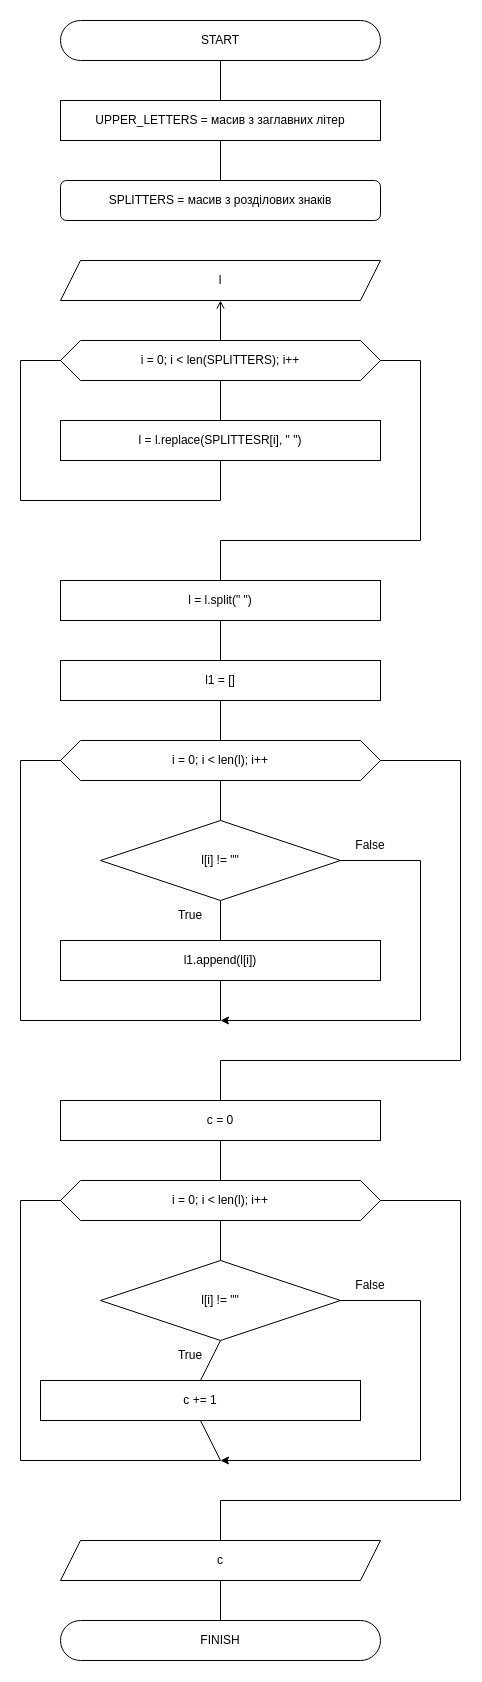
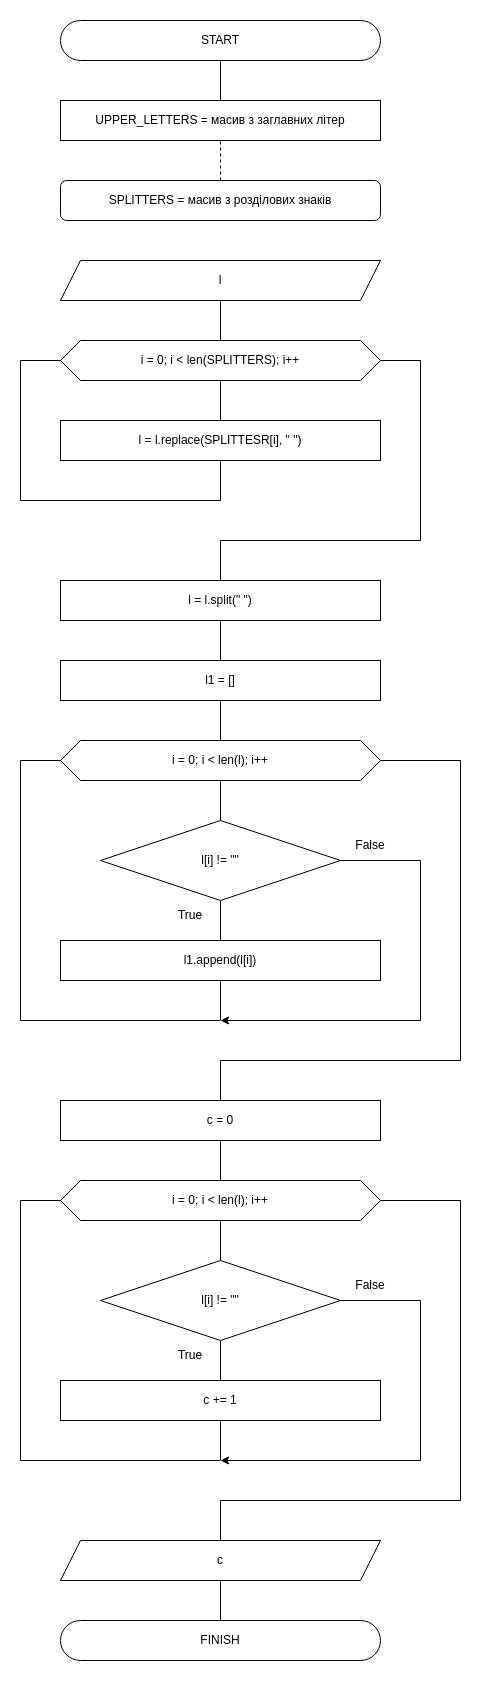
  <mxCell id="0" />
  <mxCell id="1" parent="0" />
  <mxCell id="2" value="START" style="rounded=1;whiteSpace=wrap;html=1;arcSize=50;" vertex="1" parent="1"><mxGeometry x="60" y="20" width="320" height="40" as="geometry" /></mxCell>
  <mxCell id="3" value="FINISH" style="rounded=1;whiteSpace=wrap;html=1;arcSize=50;" vertex="1" parent="1"><mxGeometry x="60" y="1620" width="320" height="40" as="geometry" /></mxCell>
  <mxCell id="4" value="UPPER_LETTERS = масив з заглавних літер" style="rounded=0;whiteSpace=wrap;html=1;" vertex="1" parent="1"><mxGeometry x="60" y="100" width="320" height="40" as="geometry" /></mxCell>
  <mxCell id="5" value="l" style="shape=parallelogram;perimeter=parallelogramPerimeter;whiteSpace=wrap;html=1;fixedSize=1;" vertex="1" parent="1"><mxGeometry x="60" y="260" width="320" height="40" as="geometry" /></mxCell>
  <mxCell id="6" value="SPLITTERS = масив з розділових знаків" style="whiteSpace=wrap;html=1;rounded=1;" vertex="1" parent="1"><mxGeometry x="60" y="180" width="320" height="40" as="geometry" /></mxCell>
  <mxCell id="7" value="i = 0; i &amp;lt; len(SPLITTERS); i++" style="shape=hexagon;perimeter=hexagonPerimeter2;whiteSpace=wrap;html=1;fixedSize=1;" vertex="1" parent="1"><mxGeometry x="60" y="340" width="320" height="40" as="geometry" /></mxCell>
  <mxCell id="8" value="l = l.replace(SPLITTESR[i], &quot; &quot;)" style="rounded=0;whiteSpace=wrap;html=1;" vertex="1" parent="1"><mxGeometry x="60" y="420" width="320" height="40" as="geometry" /></mxCell>
  <mxCell id="9" value="l1 = []" style="rounded=0;whiteSpace=wrap;html=1;" vertex="1" parent="1"><mxGeometry x="60" y="660" width="320" height="40" as="geometry" /></mxCell>
  <mxCell id="10" value="i = 0; i &amp;lt; len(l); i++" style="shape=hexagon;perimeter=hexagonPerimeter2;whiteSpace=wrap;html=1;fixedSize=1;" vertex="1" parent="1"><mxGeometry x="60" y="740" width="320" height="40" as="geometry" /></mxCell>
  <mxCell id="11" value="l = l.split(&quot; &quot;)" style="rounded=0;whiteSpace=wrap;html=1;" vertex="1" parent="1"><mxGeometry x="60" y="580" width="320" height="40" as="geometry" /></mxCell>
  <mxCell id="12" value="l[i] != &quot;&quot;" style="rhombus;whiteSpace=wrap;html=1;" vertex="1" parent="1"><mxGeometry x="100" y="820" width="240" height="80" as="geometry" /></mxCell>
  <mxCell id="13" value="True" style="text;html=1;strokeColor=none;fillColor=none;align=center;verticalAlign=middle;whiteSpace=wrap;rounded=0;" vertex="1" parent="1"><mxGeometry x="160" y="900" width="60" height="30" as="geometry" /></mxCell>
  <mxCell id="14" value="False" style="text;html=1;strokeColor=none;fillColor=none;align=center;verticalAlign=middle;whiteSpace=wrap;rounded=0;" vertex="1" parent="1"><mxGeometry x="340" y="830" width="60" height="30" as="geometry" /></mxCell>
  <mxCell id="15" value="l1.append(l[i])" style="rounded=0;whiteSpace=wrap;html=1;" vertex="1" parent="1"><mxGeometry x="60" y="940" width="320" height="40" as="geometry" /></mxCell>
  <mxCell id="16" value="c = 0" style="rounded=0;whiteSpace=wrap;html=1;" vertex="1" parent="1"><mxGeometry x="60" y="1100" width="320" height="40" as="geometry" /></mxCell>
  <mxCell id="17" value="i = 0; i &amp;lt; len(l); i++" style="shape=hexagon;perimeter=hexagonPerimeter2;whiteSpace=wrap;html=1;fixedSize=1;" vertex="1" parent="1"><mxGeometry x="60" y="1180" width="320" height="40" as="geometry" /></mxCell>
  <mxCell id="18" value="l[i] != &quot;&quot;" style="rhombus;whiteSpace=wrap;html=1;" vertex="1" parent="1"><mxGeometry x="100" y="1260" width="240" height="80" as="geometry" /></mxCell>
  <mxCell id="19" value="True" style="text;html=1;strokeColor=none;fillColor=none;align=center;verticalAlign=middle;whiteSpace=wrap;rounded=0;" vertex="1" parent="1"><mxGeometry x="160" y="1340" width="60" height="30" as="geometry" /></mxCell>
  <mxCell id="20" value="False" style="text;html=1;strokeColor=none;fillColor=none;align=center;verticalAlign=middle;whiteSpace=wrap;rounded=0;" vertex="1" parent="1"><mxGeometry x="340" y="1270" width="60" height="30" as="geometry" /></mxCell>
- <mxCell id="21" value="c += 1" style="rounded=0;whiteSpace=wrap;html=1;" vertex="1" parent="1"><mxGeometry x="40" y="1380" width="320" height="40" as="geometry" /></mxCell>
+ <mxCell id="21" value="c += 1" style="rounded=0;whiteSpace=wrap;html=1;" vertex="1" parent="1"><mxGeometry x="60" y="1380" width="320" height="40" as="geometry" /></mxCell>
  <mxCell id="22" value="c" style="shape=parallelogram;perimeter=parallelogramPerimeter;whiteSpace=wrap;html=1;fixedSize=1;" vertex="1" parent="1"><mxGeometry x="60" y="1540" width="320" height="40" as="geometry" /></mxCell>
  <mxCell id="23" value="" style="endArrow=none;html=1;rounded=0;entryX=0.5;entryY=1;entryDx=0;entryDy=0;exitX=0.5;exitY=0;exitDx=0;exitDy=0;" edge="1" parent="1" source="4" target="2"><mxGeometry width="50" height="50" relative="1" as="geometry"><mxPoint x="600" y="70" as="sourcePoint" /><mxPoint x="650" y="20" as="targetPoint" /></mxGeometry></mxCell>
  <mxCell id="24" value="" style="endArrow=classic;html=1;rounded=0;exitX=1;exitY=0.5;exitDx=0;exitDy=0;" edge="1" parent="1" source="12"><mxGeometry width="50" height="50" relative="1" as="geometry"><mxPoint x="650" y="620" as="sourcePoint" /><mxPoint x="220" y="1020" as="targetPoint" /><Array as="points"><mxPoint x="420" y="860" /><mxPoint x="420" y="1020" /></Array></mxGeometry></mxCell>
- <mxCell id="25" value="" style="endArrow=none;html=1;rounded=0;entryX=0.5;entryY=1;entryDx=0;entryDy=0;exitX=0.5;exitY=0;exitDx=0;exitDy=0;" edge="1" parent="1" source="6" target="4"><mxGeometry width="50" height="50" relative="1" as="geometry"><mxPoint x="610" y="80" as="sourcePoint" /><mxPoint x="660" y="30" as="targetPoint" /></mxGeometry></mxCell>
- <mxCell id="26" value="" style="endArrow=open;html=1;rounded=0;entryX=0.5;entryY=1;entryDx=0;entryDy=0;exitX=0.5;exitY=0;exitDx=0;exitDy=0;" edge="1" parent="1" source="7" target="5"><mxGeometry width="50" height="50" relative="1" as="geometry"><mxPoint x="630" y="100" as="sourcePoint" /><mxPoint x="680" y="50" as="targetPoint" /></mxGeometry></mxCell>
+ <mxCell id="25" value="" style="endArrow=none;html=1;rounded=0;entryX=0.5;entryY=1;entryDx=0;entryDy=0;exitX=0.5;exitY=0;exitDx=0;exitDy=0;dashed=1;" edge="1" parent="1" source="6" target="4"><mxGeometry width="50" height="50" relative="1" as="geometry"><mxPoint x="610" y="80" as="sourcePoint" /><mxPoint x="660" y="30" as="targetPoint" /></mxGeometry></mxCell>
+ <mxCell id="26" value="" style="endArrow=none;html=1;rounded=0;entryX=0.5;entryY=1;entryDx=0;entryDy=0;exitX=0.5;exitY=0;exitDx=0;exitDy=0;" edge="1" parent="1" source="7" target="5"><mxGeometry width="50" height="50" relative="1" as="geometry"><mxPoint x="630" y="100" as="sourcePoint" /><mxPoint x="680" y="50" as="targetPoint" /></mxGeometry></mxCell>
  <mxCell id="27" value="" style="endArrow=none;html=1;rounded=0;entryX=0.5;entryY=1;entryDx=0;entryDy=0;exitX=0.5;exitY=0;exitDx=0;exitDy=0;" edge="1" parent="1" source="8" target="7"><mxGeometry width="50" height="50" relative="1" as="geometry"><mxPoint x="640" y="110" as="sourcePoint" /><mxPoint x="690" y="60" as="targetPoint" /></mxGeometry></mxCell>
  <mxCell id="28" value="" style="endArrow=none;html=1;rounded=0;entryX=0.5;entryY=1;entryDx=0;entryDy=0;exitX=0;exitY=0.5;exitDx=0;exitDy=0;" edge="1" parent="1" source="7" target="8"><mxGeometry width="50" height="50" relative="1" as="geometry"><mxPoint x="650" y="120" as="sourcePoint" /><mxPoint x="700" y="70" as="targetPoint" /><Array as="points"><mxPoint x="20" y="360" /><mxPoint x="20" y="500" /><mxPoint x="220" y="500" /></Array></mxGeometry></mxCell>
  <mxCell id="29" value="" style="endArrow=none;html=1;rounded=0;entryX=0.5;entryY=1;entryDx=0;entryDy=0;exitX=0.5;exitY=0;exitDx=0;exitDy=0;" edge="1" parent="1" source="10" target="9"><mxGeometry width="50" height="50" relative="1" as="geometry"><mxPoint x="620" y="660" as="sourcePoint" /><mxPoint x="670" y="610" as="targetPoint" /></mxGeometry></mxCell>
  <mxCell id="30" value="" style="endArrow=none;html=1;rounded=0;entryX=0.5;entryY=1;entryDx=0;entryDy=0;exitX=0.5;exitY=0;exitDx=0;exitDy=0;" edge="1" parent="1" source="12" target="10"><mxGeometry width="50" height="50" relative="1" as="geometry"><mxPoint x="630" y="670" as="sourcePoint" /><mxPoint x="680" y="620" as="targetPoint" /></mxGeometry></mxCell>
  <mxCell id="31" value="" style="endArrow=none;html=1;rounded=0;exitX=1;exitY=0;exitDx=0;exitDy=0;entryX=0.5;entryY=0;entryDx=0;entryDy=0;" edge="1" parent="1" source="13" target="15"><mxGeometry width="50" height="50" relative="1" as="geometry"><mxPoint x="650" y="680" as="sourcePoint" /><mxPoint x="690" y="630" as="targetPoint" /></mxGeometry></mxCell>
  <mxCell id="32" value="" style="endArrow=none;html=1;rounded=0;exitX=0.5;exitY=1;exitDx=0;exitDy=0;entryX=0;entryY=0.5;entryDx=0;entryDy=0;" edge="1" parent="1" source="15" target="10"><mxGeometry width="50" height="50" relative="1" as="geometry"><mxPoint x="650" y="690" as="sourcePoint" /><mxPoint x="-110" y="880" as="targetPoint" /><Array as="points"><mxPoint x="220" y="1020" /><mxPoint x="20" y="1020" /><mxPoint x="20" y="760" /></Array></mxGeometry></mxCell>
  <mxCell id="33" value="" style="endArrow=none;html=1;rounded=0;exitX=1;exitY=0.5;exitDx=0;exitDy=0;entryX=0.5;entryY=0;entryDx=0;entryDy=0;" edge="1" parent="1" source="10" target="16"><mxGeometry width="50" height="50" relative="1" as="geometry"><mxPoint x="660" y="700" as="sourcePoint" /><mxPoint x="710" y="650" as="targetPoint" /><Array as="points"><mxPoint x="460" y="760" /><mxPoint x="460" y="1060" /><mxPoint x="220" y="1060" /></Array></mxGeometry></mxCell>
  <mxCell id="34" value="" style="endArrow=none;html=1;rounded=0;entryX=0.5;entryY=1;entryDx=0;entryDy=0;exitX=0.5;exitY=0;exitDx=0;exitDy=0;" edge="1" parent="1" source="9" target="11"><mxGeometry width="50" height="50" relative="1" as="geometry"><mxPoint x="670" y="710" as="sourcePoint" /><mxPoint x="720" y="660" as="targetPoint" /></mxGeometry></mxCell>
  <mxCell id="35" value="" style="endArrow=none;html=1;rounded=0;entryX=1;entryY=0.5;entryDx=0;entryDy=0;exitX=0.5;exitY=0;exitDx=0;exitDy=0;" edge="1" parent="1" source="11" target="7"><mxGeometry width="50" height="50" relative="1" as="geometry"><mxPoint x="720" y="190" as="sourcePoint" /><mxPoint x="770" y="140" as="targetPoint" /><Array as="points"><mxPoint x="220" y="540" /><mxPoint x="420" y="540" /><mxPoint x="420" y="360" /></Array></mxGeometry></mxCell>
  <mxCell id="36" value="" style="endArrow=classic;html=1;rounded=0;exitX=1;exitY=0.5;exitDx=0;exitDy=0;" edge="1" parent="1" source="18"><mxGeometry width="50" height="50" relative="1" as="geometry"><mxPoint x="560" y="1100" as="sourcePoint" /><mxPoint x="220" y="1460" as="targetPoint" /><Array as="points"><mxPoint x="420" y="1300" /><mxPoint x="420" y="1460" /></Array></mxGeometry></mxCell>
  <mxCell id="37" value="" style="endArrow=none;html=1;rounded=0;exitX=0.5;exitY=1;exitDx=0;exitDy=0;entryX=0.5;entryY=0;entryDx=0;entryDy=0;" edge="1" parent="1" source="16" target="17"><mxGeometry width="50" height="50" relative="1" as="geometry"><mxPoint x="530" y="1100" as="sourcePoint" /><mxPoint x="580" y="1050" as="targetPoint" /></mxGeometry></mxCell>
  <mxCell id="38" value="" style="endArrow=none;html=1;rounded=0;exitX=0.5;exitY=1;exitDx=0;exitDy=0;entryX=0.5;entryY=0;entryDx=0;entryDy=0;" edge="1" parent="1" source="17" target="18"><mxGeometry width="50" height="50" relative="1" as="geometry"><mxPoint x="540" y="1110" as="sourcePoint" /><mxPoint x="590" y="1060" as="targetPoint" /></mxGeometry></mxCell>
  <mxCell id="39" value="" style="endArrow=none;html=1;rounded=0;exitX=1;exitY=0;exitDx=0;exitDy=0;entryX=0.5;entryY=0;entryDx=0;entryDy=0;" edge="1" parent="1" source="19" target="21"><mxGeometry width="50" height="50" relative="1" as="geometry"><mxPoint x="550" y="1120" as="sourcePoint" /><mxPoint x="600" y="1070" as="targetPoint" /></mxGeometry></mxCell>
  <mxCell id="40" value="" style="endArrow=none;html=1;rounded=0;entryX=0.5;entryY=1;entryDx=0;entryDy=0;exitX=0;exitY=0.5;exitDx=0;exitDy=0;" edge="1" parent="1" source="17" target="21"><mxGeometry width="50" height="50" relative="1" as="geometry"><mxPoint x="560" y="1130" as="sourcePoint" /><mxPoint x="610" y="1080" as="targetPoint" /><Array as="points"><mxPoint x="20" y="1200" /><mxPoint x="20" y="1460" /><mxPoint x="220" y="1460" /></Array></mxGeometry></mxCell>
  <mxCell id="41" value="" style="endArrow=none;html=1;rounded=0;exitX=1;exitY=0.5;exitDx=0;exitDy=0;entryX=0.5;entryY=0;entryDx=0;entryDy=0;" edge="1" parent="1" source="17" target="22"><mxGeometry width="50" height="50" relative="1" as="geometry"><mxPoint x="570" y="1140" as="sourcePoint" /><mxPoint x="620" y="1090" as="targetPoint" /><Array as="points"><mxPoint x="460" y="1200" /><mxPoint x="460" y="1500" /><mxPoint x="220" y="1500" /></Array></mxGeometry></mxCell>
  <mxCell id="42" value="" style="endArrow=none;html=1;rounded=0;entryX=0.5;entryY=1;entryDx=0;entryDy=0;exitX=0.5;exitY=0;exitDx=0;exitDy=0;" edge="1" parent="1" source="3" target="22"><mxGeometry width="50" height="50" relative="1" as="geometry"><mxPoint x="580" y="1150" as="sourcePoint" /><mxPoint x="630" y="1100" as="targetPoint" /></mxGeometry></mxCell>
